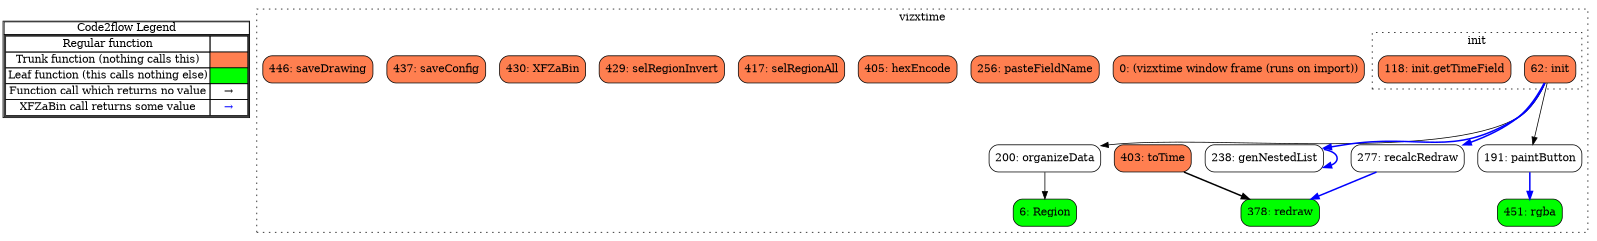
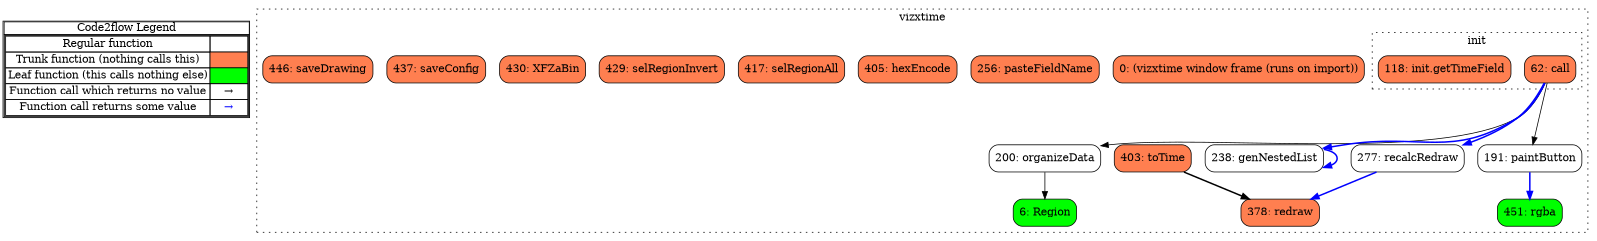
  digraph {
    concentrate=true
    node [shape=rect fillcolor=coral splines=ortho style="rounded,filled"]
    edge [color=blue penwidth=2]
-   n1 [label=< 				<table cellspacing="0" cellpadding="0" border="1"><tr><td>Code2flow Legend</td></tr><tr><td> 				<table cellspacing="0"> 				<tr><td>Regular function</td><td width="50px"></td></tr> 				<tr><td>Trunk function (nothing calls this)</td><td bgcolor='coral'></td></tr> 				<tr><td>Leaf function (this calls nothing else)</td><td bgcolor='green'></td></tr> 				<tr><td>Function call which returns no value</td><td>&#8594;</td></tr> 				<tr><td>XFZaBin call returns some value</td><td><font color='blue'>&#8594;</font></td></tr> 				</table></td></tr></table> 				> margin=0 shape=none fillcolor="" splines="" style=""]
-   n2 [label="62: init"]
+   n1 [label=< 				<table cellspacing="0" cellpadding="0" border="1"><tr><td>Code2flow Legend</td></tr><tr><td> 				<table cellspacing="0"> 				<tr><td>Regular function</td><td width="50px"></td></tr> 				<tr><td>Trunk function (nothing calls this)</td><td bgcolor='coral'></td></tr> 				<tr><td>Leaf function (this calls nothing else)</td><td bgcolor='green'></td></tr> 				<tr><td>Function call which returns no value</td><td>&#8594;</td></tr> 				<tr><td>Function call returns some value</td><td><font color='blue'>&#8594;</font></td></tr> 				</table></td></tr></table> 				> margin=0 shape=none fillcolor="" splines="" style=""]
+   n2 [label="62: call"]
    n3 [label="118: init.getTimeField"]
    n4 [label="0: (vizxtime window frame (runs on import))"]
    n5 [fillcolor=green label="6: Region"]
    n6 [label="191: paintButton" style=rounded fillcolor=""]
    n7 [label="200: organizeData" style=rounded fillcolor=""]
    n8 [label="238: genNestedList" style=rounded fillcolor=""]
    n9 [label="256: pasteFieldName"]
    n10 [label="277: recalcRedraw" style=rounded fillcolor=""]
-   n11 [fillcolor=green label="378: redraw"]
+   n11 [label="378: redraw"]
    n12 [label="403: toTime"]
    n13 [label="405: hexEncode"]
    n14 [label="417: selRegionAll"]
    n15 [label="429: selRegionInvert"]
    n16 [label="430: XFZaBin"]
    n17 [label="437: saveConfig"]
    n18 [label="446: saveDrawing"]
    n19 [fillcolor=green label="451: rgba"]
    subgraph sub_1 {
      label=legend
      rank=min
      n1
    }
    subgraph cluster_2 {
      color=black
      label=vizxtime
      style=dotted
      n4
      n5
      n6
      n7
      n8
      n9
      n10
      n11
      n12
      n13
      n14
      n15
      n16
      n17
      n18
      n19
      subgraph cluster_3 {
        color=black
        label=init
        style=dotted
        n2
        n3
      }
    }
    n2 -> n6 [color="" penwidth=""]
    n2 -> n7 [color="" penwidth=""]
    n2 -> n8
    n2 -> n10
    n6 -> n19
    n7 -> n5 [color="" penwidth=""]
    n8 -> n8
    n10 -> n11
    n12 -> n11 [color=black]
  }
